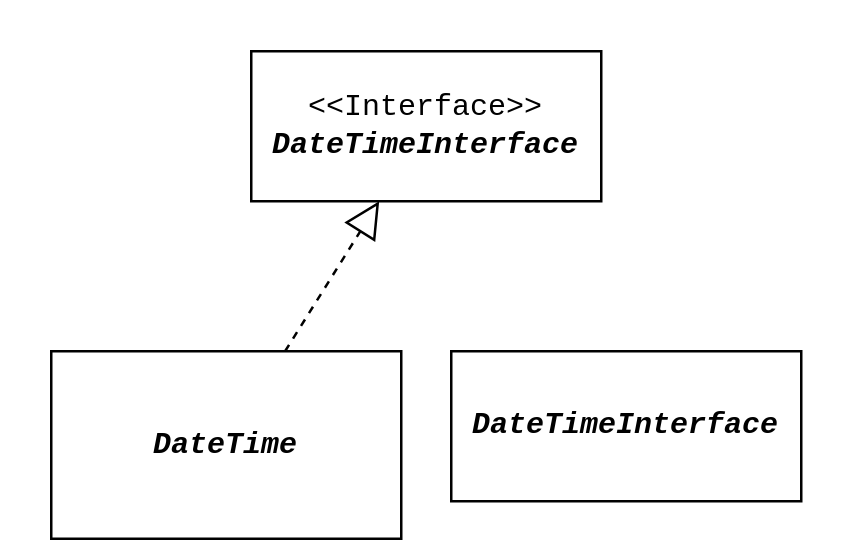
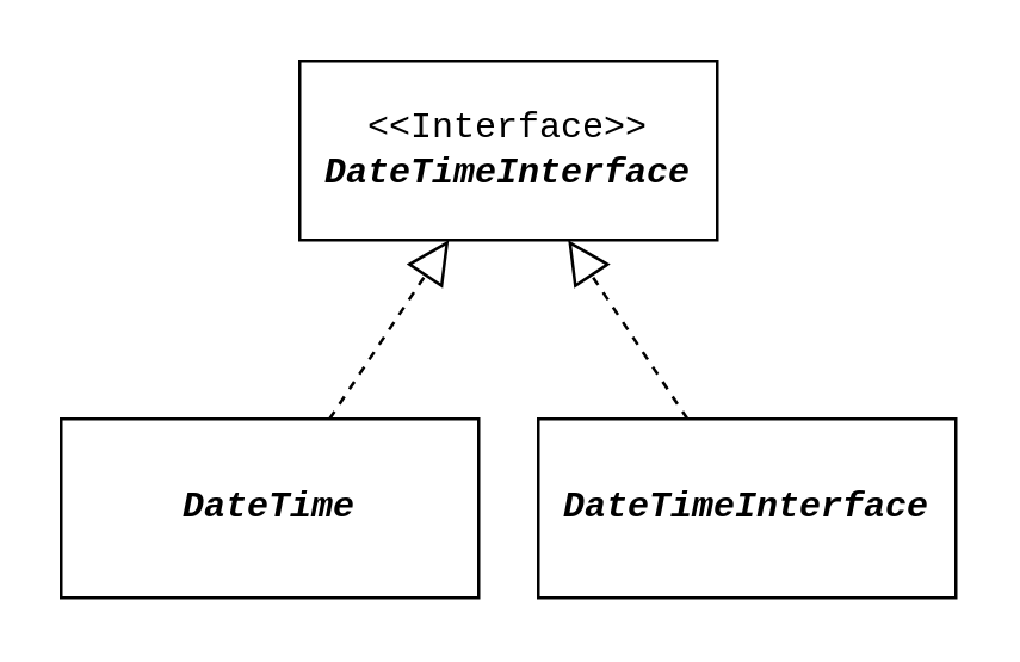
  <mxCell id="0" />
  <mxCell id="1" parent="0" />
  <mxCell id="2" value="&amp;lt;&amp;lt;Interface&amp;gt;&amp;gt;&lt;br&gt;&lt;b&gt;&lt;i&gt;DateTimeInterface&lt;/i&gt;&lt;/b&gt;" style="rounded=0;whiteSpace=wrap;html=1;fontFamily=Courier New;" vertex="1" parent="1"><mxGeometry x="100" y="20" width="140" height="60" as="geometry" /></mxCell>
- <mxCell id="3" value="DateTime" style="rounded=0;whiteSpace=wrap;html=1;fontFamily=Courier New;fontStyle=3" vertex="1" parent="1"><mxGeometry x="20" y="140" width="140" height="75" as="geometry" /></mxCell>
+ <mxCell id="3" value="DateTime" style="rounded=0;whiteSpace=wrap;html=1;fontFamily=Courier New;fontStyle=3" vertex="1" parent="1"><mxGeometry x="20" y="140" width="140" height="60" as="geometry" /></mxCell>
  <mxCell id="4" value="DateTimeInterface" style="rounded=0;whiteSpace=wrap;html=1;fontFamily=Courier New;fontStyle=3" vertex="1" parent="1"><mxGeometry x="180" y="140" width="140" height="60" as="geometry" /></mxCell>
  <mxCell id="5" value="" style="endArrow=block;dashed=1;endFill=0;endSize=12;html=1;rounded=0;" edge="1" parent="1" source="3" target="2"><mxGeometry width="160" relative="1" as="geometry"><mxPoint x="80" y="110" as="sourcePoint" /><mxPoint x="240" y="110" as="targetPoint" /></mxGeometry></mxCell>
+ <mxCell id="6" value="" style="endArrow=block;dashed=1;endFill=0;endSize=12;html=1;rounded=0;" edge="1" parent="1" source="4" target="2"><mxGeometry width="160" relative="1" as="geometry"><mxPoint x="230" y="110" as="sourcePoint" /><mxPoint x="390" y="110" as="targetPoint" /></mxGeometry></mxCell>
